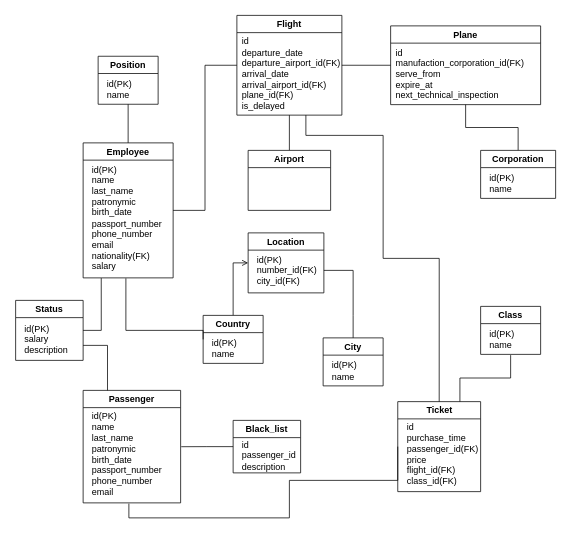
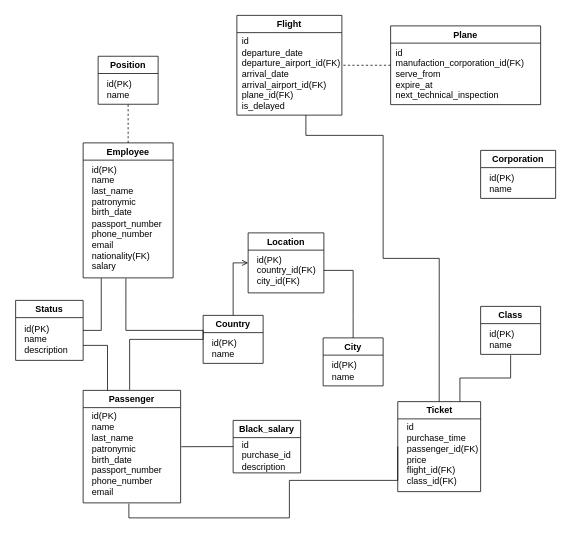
  <mxCell id="0" />
  <mxCell id="1" parent="0" />
- <mxCell id="2" style="edgeStyle=orthogonalEdgeStyle;rounded=0;orthogonalLoop=1;jettySize=auto;html=1;exitX=0.5;exitY=0;exitDx=0;exitDy=0;entryX=0.5;entryY=1;entryDx=0;entryDy=0;endArrow=none;endFill=0;" edge="1" parent="1" source="3" target="7"><mxGeometry relative="1" as="geometry" /></mxCell>
+ <mxCell id="2" style="edgeStyle=orthogonalEdgeStyle;rounded=0;orthogonalLoop=1;jettySize=auto;html=1;exitX=0.5;exitY=0;exitDx=0;exitDy=0;entryX=0.5;entryY=1;entryDx=0;entryDy=0;endArrow=none;endFill=0;dashed=1;" edge="1" parent="1" source="3" target="7"><mxGeometry relative="1" as="geometry" /></mxCell>
  <mxCell id="3" value="Employee" style="swimlane;whiteSpace=wrap;html=1;" vertex="1" parent="1"><mxGeometry x="110" y="190" width="120" height="180" as="geometry" /></mxCell>
  <mxCell id="4" value="&lt;div&gt;id(PK)&lt;/div&gt;&lt;div&gt;name&lt;/div&gt;&lt;div&gt;last_name&lt;/div&gt;&lt;div&gt;patronymic&lt;/div&gt;&lt;div&gt;birth_date&lt;/div&gt;&lt;div&gt;passport_number&lt;/div&gt;&lt;div&gt;phone_number&lt;/div&gt;&lt;div&gt;email&lt;/div&gt;&lt;div&gt;nationality(FK)&lt;/div&gt;&lt;div&gt;salary&lt;/div&gt;" style="text;html=1;align=left;verticalAlign=middle;resizable=0;points=[];autosize=1;strokeColor=none;fillColor=none;" vertex="1" parent="3"><mxGeometry x="10" y="20" width="120" height="160" as="geometry" /></mxCell>
  <mxCell id="5" value="Passenger" style="swimlane;whiteSpace=wrap;html=1;" vertex="1" parent="1"><mxGeometry x="110" y="520" width="130" height="150" as="geometry" /></mxCell>
  <mxCell id="6" value="&lt;div&gt;id(PK)&lt;/div&gt;&lt;div&gt;name&lt;/div&gt;&lt;div&gt;last_name&lt;/div&gt;&lt;div&gt;patronymic&lt;/div&gt;&lt;div&gt;birth_date&lt;/div&gt;&lt;div&gt;passport_number&lt;/div&gt;&lt;div&gt;phone_number&lt;/div&gt;&lt;div&gt;email&lt;/div&gt;" style="text;html=1;align=left;verticalAlign=middle;resizable=0;points=[];autosize=1;strokeColor=none;fillColor=none;" vertex="1" parent="5"><mxGeometry x="10" y="20" width="120" height="130" as="geometry" /></mxCell>
  <mxCell id="7" value="Position" style="swimlane;whiteSpace=wrap;html=1;" vertex="1" parent="1"><mxGeometry x="130" y="74.5" width="80" height="64" as="geometry" /></mxCell>
  <mxCell id="8" value="&lt;div&gt;id(PK)&lt;/div&gt;&lt;div&gt;name&lt;/div&gt;" style="text;html=1;align=left;verticalAlign=middle;resizable=0;points=[];autosize=1;strokeColor=none;fillColor=none;" vertex="1" parent="7"><mxGeometry x="10" y="24" width="60" height="40" as="geometry" /></mxCell>
  <mxCell id="9" style="edgeStyle=orthogonalEdgeStyle;rounded=0;orthogonalLoop=1;jettySize=auto;html=1;entryX=0.25;entryY=0;entryDx=0;entryDy=0;endArrow=none;endFill=0;" edge="1" parent="1" target="5"><mxGeometry relative="1" as="geometry"><mxPoint x="110" y="460" as="sourcePoint" /><Array as="points"><mxPoint x="143" y="460" /></Array></mxGeometry></mxCell>
  <mxCell id="10" value="Status" style="swimlane;whiteSpace=wrap;html=1;" vertex="1" parent="1"><mxGeometry x="20" y="400" width="90" height="80" as="geometry" /></mxCell>
- <mxCell id="11" value="&lt;div&gt;id(PK)&lt;/div&gt;&lt;div&gt;salary&lt;/div&gt;&lt;div&gt;description&lt;/div&gt;" style="text;html=1;align=left;verticalAlign=middle;resizable=0;points=[];autosize=1;strokeColor=none;fillColor=none;" vertex="1" parent="10"><mxGeometry x="10" y="22" width="80" height="60" as="geometry" /></mxCell>
+ <mxCell id="11" value="&lt;div&gt;id(PK)&lt;/div&gt;&lt;div&gt;name&lt;/div&gt;&lt;div&gt;description&lt;/div&gt;" style="text;html=1;align=left;verticalAlign=middle;resizable=0;points=[];autosize=1;strokeColor=none;fillColor=none;" vertex="1" parent="10"><mxGeometry x="10" y="22" width="80" height="60" as="geometry" /></mxCell>
  <mxCell id="12" value="City" style="swimlane;whiteSpace=wrap;html=1;" vertex="1" parent="1"><mxGeometry x="430" y="450" width="80" height="64" as="geometry" /></mxCell>
  <mxCell id="13" value="&lt;div&gt;id(PK)&lt;/div&gt;&lt;div&gt;name&lt;/div&gt;" style="text;html=1;align=left;verticalAlign=middle;resizable=0;points=[];autosize=1;strokeColor=none;fillColor=none;" vertex="1" parent="12"><mxGeometry x="10" y="24" width="60" height="40" as="geometry" /></mxCell>
  <mxCell id="14" style="edgeStyle=orthogonalEdgeStyle;rounded=0;orthogonalLoop=1;jettySize=auto;html=1;exitX=0.5;exitY=0;exitDx=0;exitDy=0;entryX=0;entryY=0.5;entryDx=0;entryDy=0;endArrow=open;endFill=0;" edge="1" parent="1" source="15" target="17"><mxGeometry relative="1" as="geometry" /></mxCell>
  <mxCell id="15" value="Country" style="swimlane;whiteSpace=wrap;html=1;" vertex="1" parent="1"><mxGeometry x="270" y="420" width="80" height="64" as="geometry" /></mxCell>
  <mxCell id="16" value="&lt;div&gt;id(PK)&lt;/div&gt;&lt;div&gt;name&lt;/div&gt;" style="text;html=1;align=left;verticalAlign=middle;resizable=0;points=[];autosize=1;strokeColor=none;fillColor=none;" vertex="1" parent="15"><mxGeometry x="10" y="24" width="60" height="40" as="geometry" /></mxCell>
  <mxCell id="17" value="Location" style="swimlane;whiteSpace=wrap;html=1;" vertex="1" parent="1"><mxGeometry x="330" y="310" width="101" height="80" as="geometry" /></mxCell>
- <mxCell id="18" value="&lt;div&gt;id(PK)&lt;/div&gt;&lt;div&gt;number_id(FK)&lt;/div&gt;&lt;div&gt;city_id(FK)&lt;br&gt;&lt;/div&gt;" style="text;html=1;align=left;verticalAlign=middle;resizable=0;points=[];autosize=1;strokeColor=none;fillColor=none;" vertex="1" parent="17"><mxGeometry x="10" y="20" width="100" height="60" as="geometry" /></mxCell>
- <mxCell id="19" style="edgeStyle=orthogonalEdgeStyle;rounded=0;orthogonalLoop=1;jettySize=auto;html=1;exitX=0.5;exitY=0;exitDx=0;exitDy=0;entryX=0.5;entryY=1;entryDx=0;entryDy=0;endArrow=none;endFill=0;" edge="1" parent="1" source="20" target="25"><mxGeometry relative="1" as="geometry" /></mxCell>
- <mxCell id="20" value="Airport" style="swimlane;whiteSpace=wrap;html=1;" vertex="1" parent="1"><mxGeometry x="330" y="200" width="110" height="80" as="geometry" /></mxCell>
- <mxCell id="21" style="edgeStyle=orthogonalEdgeStyle;rounded=0;orthogonalLoop=1;jettySize=auto;html=1;exitX=0;exitY=0.5;exitDx=0;exitDy=0;entryX=1;entryY=0.5;entryDx=0;entryDy=0;endArrow=none;endFill=0;" edge="1" parent="1" source="22" target="25"><mxGeometry relative="1" as="geometry" /></mxCell>
+ <mxCell id="18" value="&lt;div&gt;id(PK)&lt;/div&gt;&lt;div&gt;country_id(FK)&lt;/div&gt;&lt;div&gt;city_id(FK)&lt;br&gt;&lt;/div&gt;" style="text;html=1;align=left;verticalAlign=middle;resizable=0;points=[];autosize=1;strokeColor=none;fillColor=none;" vertex="1" parent="17"><mxGeometry x="10" y="20" width="100" height="60" as="geometry" /></mxCell>
+ <mxCell id="21" style="edgeStyle=orthogonalEdgeStyle;rounded=0;orthogonalLoop=1;jettySize=auto;html=1;exitX=0;exitY=0.5;exitDx=0;exitDy=0;entryX=1;entryY=0.5;entryDx=0;entryDy=0;endArrow=none;endFill=0;dashed=1;" edge="1" parent="1" source="22" target="25"><mxGeometry relative="1" as="geometry" /></mxCell>
  <mxCell id="22" value="Plane" style="swimlane;whiteSpace=wrap;html=1;" vertex="1" parent="1"><mxGeometry x="520" y="34" width="200" height="105" as="geometry" /></mxCell>
  <mxCell id="23" value="&lt;div&gt;id&lt;/div&gt;&lt;div&gt;manufaction_corporation_id(FK)&lt;/div&gt;&lt;div&gt;serve_from&lt;/div&gt;&lt;div&gt;expire_at&lt;/div&gt;&lt;div&gt;next_technical_inspection&lt;/div&gt;" style="text;html=1;align=left;verticalAlign=middle;resizable=0;points=[];autosize=1;strokeColor=none;fillColor=none;" vertex="1" parent="22"><mxGeometry x="5" y="19" width="190" height="90" as="geometry" /></mxCell>
- <mxCell id="24" style="edgeStyle=orthogonalEdgeStyle;rounded=0;orthogonalLoop=1;jettySize=auto;html=1;exitX=0;exitY=0.5;exitDx=0;exitDy=0;entryX=1;entryY=0.5;entryDx=0;entryDy=0;endArrow=none;endFill=0;" edge="1" parent="1" source="25" target="3"><mxGeometry relative="1" as="geometry" /></mxCell>
  <mxCell id="25" value="Flight" style="swimlane;whiteSpace=wrap;html=1;" vertex="1" parent="1"><mxGeometry x="315" y="20" width="140" height="133" as="geometry" /></mxCell>
  <mxCell id="26" value="&lt;div&gt;id&lt;/div&gt;&lt;div&gt;departure_date&lt;/div&gt;&lt;div&gt;departure_airport_id(FK)&lt;/div&gt;&lt;div&gt;arrival_date&lt;/div&gt;&lt;div&gt;arrival_airport_id(FK)&lt;/div&gt;&lt;div&gt;plane_id(FK&lt;span style=&quot;background-color: initial;&quot;&gt;)&lt;/span&gt;&lt;/div&gt;&lt;div&gt;is_delayed&lt;/div&gt;" style="text;html=1;align=left;verticalAlign=middle;resizable=0;points=[];autosize=1;strokeColor=none;fillColor=none;" vertex="1" parent="25"><mxGeometry x="5" y="23" width="150" height="110" as="geometry" /></mxCell>
- <mxCell id="27" value="Black_list" style="swimlane;whiteSpace=wrap;html=1;" vertex="1" parent="1"><mxGeometry x="310" y="560" width="90" height="70" as="geometry" /></mxCell>
- <mxCell id="28" value="&lt;div&gt;id&lt;/div&gt;&lt;div&gt;passenger_id&lt;/div&gt;&lt;div&gt;description&lt;/div&gt;" style="text;html=1;align=left;verticalAlign=middle;resizable=0;points=[];autosize=1;strokeColor=none;fillColor=none;" vertex="1" parent="27"><mxGeometry x="10" y="17" width="100" height="60" as="geometry" /></mxCell>
+ <mxCell id="27" value="Black_salary" style="swimlane;whiteSpace=wrap;html=1;" vertex="1" parent="1"><mxGeometry x="310" y="560" width="90" height="70" as="geometry" /></mxCell>
+ <mxCell id="28" value="&lt;div&gt;id&lt;/div&gt;&lt;div&gt;purchase_id&lt;/div&gt;&lt;div&gt;description&lt;/div&gt;" style="text;html=1;align=left;verticalAlign=middle;resizable=0;points=[];autosize=1;strokeColor=none;fillColor=none;" vertex="1" parent="27"><mxGeometry x="10" y="17" width="100" height="60" as="geometry" /></mxCell>
  <mxCell id="29" value="Ticket" style="swimlane;whiteSpace=wrap;html=1;" vertex="1" parent="1"><mxGeometry x="529.5" y="535" width="110.5" height="120" as="geometry" /></mxCell>
  <mxCell id="30" value="&lt;div&gt;id&lt;/div&gt;&lt;div&gt;purchase_time&lt;/div&gt;&lt;div&gt;passenger_id(FK)&lt;/div&gt;&lt;div&gt;price&lt;/div&gt;&lt;div&gt;flight_id(FK)&lt;/div&gt;&lt;div&gt;class_id(FK)&lt;/div&gt;" style="text;html=1;align=left;verticalAlign=middle;resizable=0;points=[];autosize=1;strokeColor=none;fillColor=none;" vertex="1" parent="29"><mxGeometry x="10" y="20" width="120" height="100" as="geometry" /></mxCell>
  <mxCell id="31" value="Class" style="swimlane;whiteSpace=wrap;html=1;" vertex="1" parent="1"><mxGeometry x="640" y="408" width="80" height="64" as="geometry" /></mxCell>
  <mxCell id="32" value="&lt;div&gt;id(PK)&lt;/div&gt;&lt;div&gt;name&lt;/div&gt;" style="text;html=1;align=left;verticalAlign=middle;resizable=0;points=[];autosize=1;strokeColor=none;fillColor=none;" vertex="1" parent="31"><mxGeometry x="10" y="24" width="60" height="40" as="geometry" /></mxCell>
- <mxCell id="33" style="edgeStyle=orthogonalEdgeStyle;rounded=0;orthogonalLoop=1;jettySize=auto;html=1;exitX=0.5;exitY=0;exitDx=0;exitDy=0;entryX=0.5;entryY=1;entryDx=0;entryDy=0;endArrow=none;endFill=0;" edge="1" parent="1" source="34" target="22"><mxGeometry relative="1" as="geometry" /></mxCell>
  <mxCell id="34" value="Corporation" style="swimlane;whiteSpace=wrap;html=1;" vertex="1" parent="1"><mxGeometry x="640" y="200" width="100" height="64" as="geometry" /></mxCell>
  <mxCell id="35" value="&lt;div&gt;id(PK)&lt;/div&gt;&lt;div&gt;name&lt;/div&gt;" style="text;html=1;align=left;verticalAlign=middle;resizable=0;points=[];autosize=1;strokeColor=none;fillColor=none;" vertex="1" parent="34"><mxGeometry x="10" y="24" width="60" height="40" as="geometry" /></mxCell>
  <mxCell id="36" style="edgeStyle=orthogonalEdgeStyle;rounded=0;orthogonalLoop=1;jettySize=auto;html=1;exitX=0.5;exitY=0;exitDx=0;exitDy=0;endArrow=none;endFill=0;" edge="1" parent="1" source="12"><mxGeometry relative="1" as="geometry"><mxPoint x="431" y="360" as="targetPoint" /><Array as="points"><mxPoint x="470" y="420" /><mxPoint x="470" y="360" /></Array></mxGeometry></mxCell>
  <mxCell id="37" style="edgeStyle=orthogonalEdgeStyle;rounded=0;orthogonalLoop=1;jettySize=auto;html=1;exitX=0;exitY=0.5;exitDx=0;exitDy=0;entryX=0.392;entryY=1.004;entryDx=0;entryDy=0;entryPerimeter=0;endArrow=none;endFill=0;" edge="1" parent="1" source="15" target="4"><mxGeometry relative="1" as="geometry"><Array as="points"><mxPoint x="270" y="440" /><mxPoint x="167" y="440" /></Array></mxGeometry></mxCell>
+ <mxCell id="38" style="edgeStyle=orthogonalEdgeStyle;rounded=0;orthogonalLoop=1;jettySize=auto;html=1;exitX=0;exitY=0.5;exitDx=0;exitDy=0;entryX=0.477;entryY=-0.005;entryDx=0;entryDy=0;entryPerimeter=0;endArrow=none;endFill=0;" edge="1" parent="1" source="15" target="5"><mxGeometry relative="1" as="geometry" /></mxCell>
  <mxCell id="39" style="edgeStyle=orthogonalEdgeStyle;rounded=0;orthogonalLoop=1;jettySize=auto;html=1;exitX=1;exitY=0.5;exitDx=0;exitDy=0;entryX=0.118;entryY=1.002;entryDx=0;entryDy=0;entryPerimeter=0;endArrow=none;endFill=0;" edge="1" parent="1" source="10" target="4"><mxGeometry relative="1" as="geometry" /></mxCell>
  <mxCell id="40" style="edgeStyle=orthogonalEdgeStyle;rounded=0;orthogonalLoop=1;jettySize=auto;html=1;exitX=0;exitY=0.5;exitDx=0;exitDy=0;entryX=1.007;entryY=0.424;entryDx=0;entryDy=0;entryPerimeter=0;endArrow=none;endFill=0;" edge="1" parent="1" source="27" target="6"><mxGeometry relative="1" as="geometry" /></mxCell>
  <mxCell id="41" style="edgeStyle=orthogonalEdgeStyle;rounded=0;orthogonalLoop=1;jettySize=auto;html=1;exitX=0.5;exitY=0;exitDx=0;exitDy=0;entryX=0.58;entryY=1;entryDx=0;entryDy=0;entryPerimeter=0;endArrow=none;endFill=0;" edge="1" parent="1" source="29" target="26"><mxGeometry relative="1" as="geometry"><Array as="points"><mxPoint x="585" y="344" /><mxPoint x="510" y="344" /><mxPoint x="510" y="180" /><mxPoint x="407" y="180" /></Array></mxGeometry></mxCell>
  <mxCell id="42" style="edgeStyle=orthogonalEdgeStyle;rounded=0;orthogonalLoop=1;jettySize=auto;html=1;exitX=0;exitY=0.5;exitDx=0;exitDy=0;entryX=0.425;entryY=1.008;entryDx=0;entryDy=0;entryPerimeter=0;endArrow=none;endFill=0;" edge="1" parent="1" source="29" target="6"><mxGeometry relative="1" as="geometry"><Array as="points"><mxPoint x="530" y="640" /><mxPoint x="385" y="640" /><mxPoint x="385" y="690" /><mxPoint x="171" y="690" /></Array></mxGeometry></mxCell>
  <mxCell id="43" style="edgeStyle=orthogonalEdgeStyle;rounded=0;orthogonalLoop=1;jettySize=auto;html=1;exitX=0.75;exitY=0;exitDx=0;exitDy=0;entryX=0.5;entryY=1.025;entryDx=0;entryDy=0;entryPerimeter=0;endArrow=none;endFill=0;" edge="1" parent="1" source="29" target="32"><mxGeometry relative="1" as="geometry" /></mxCell>
